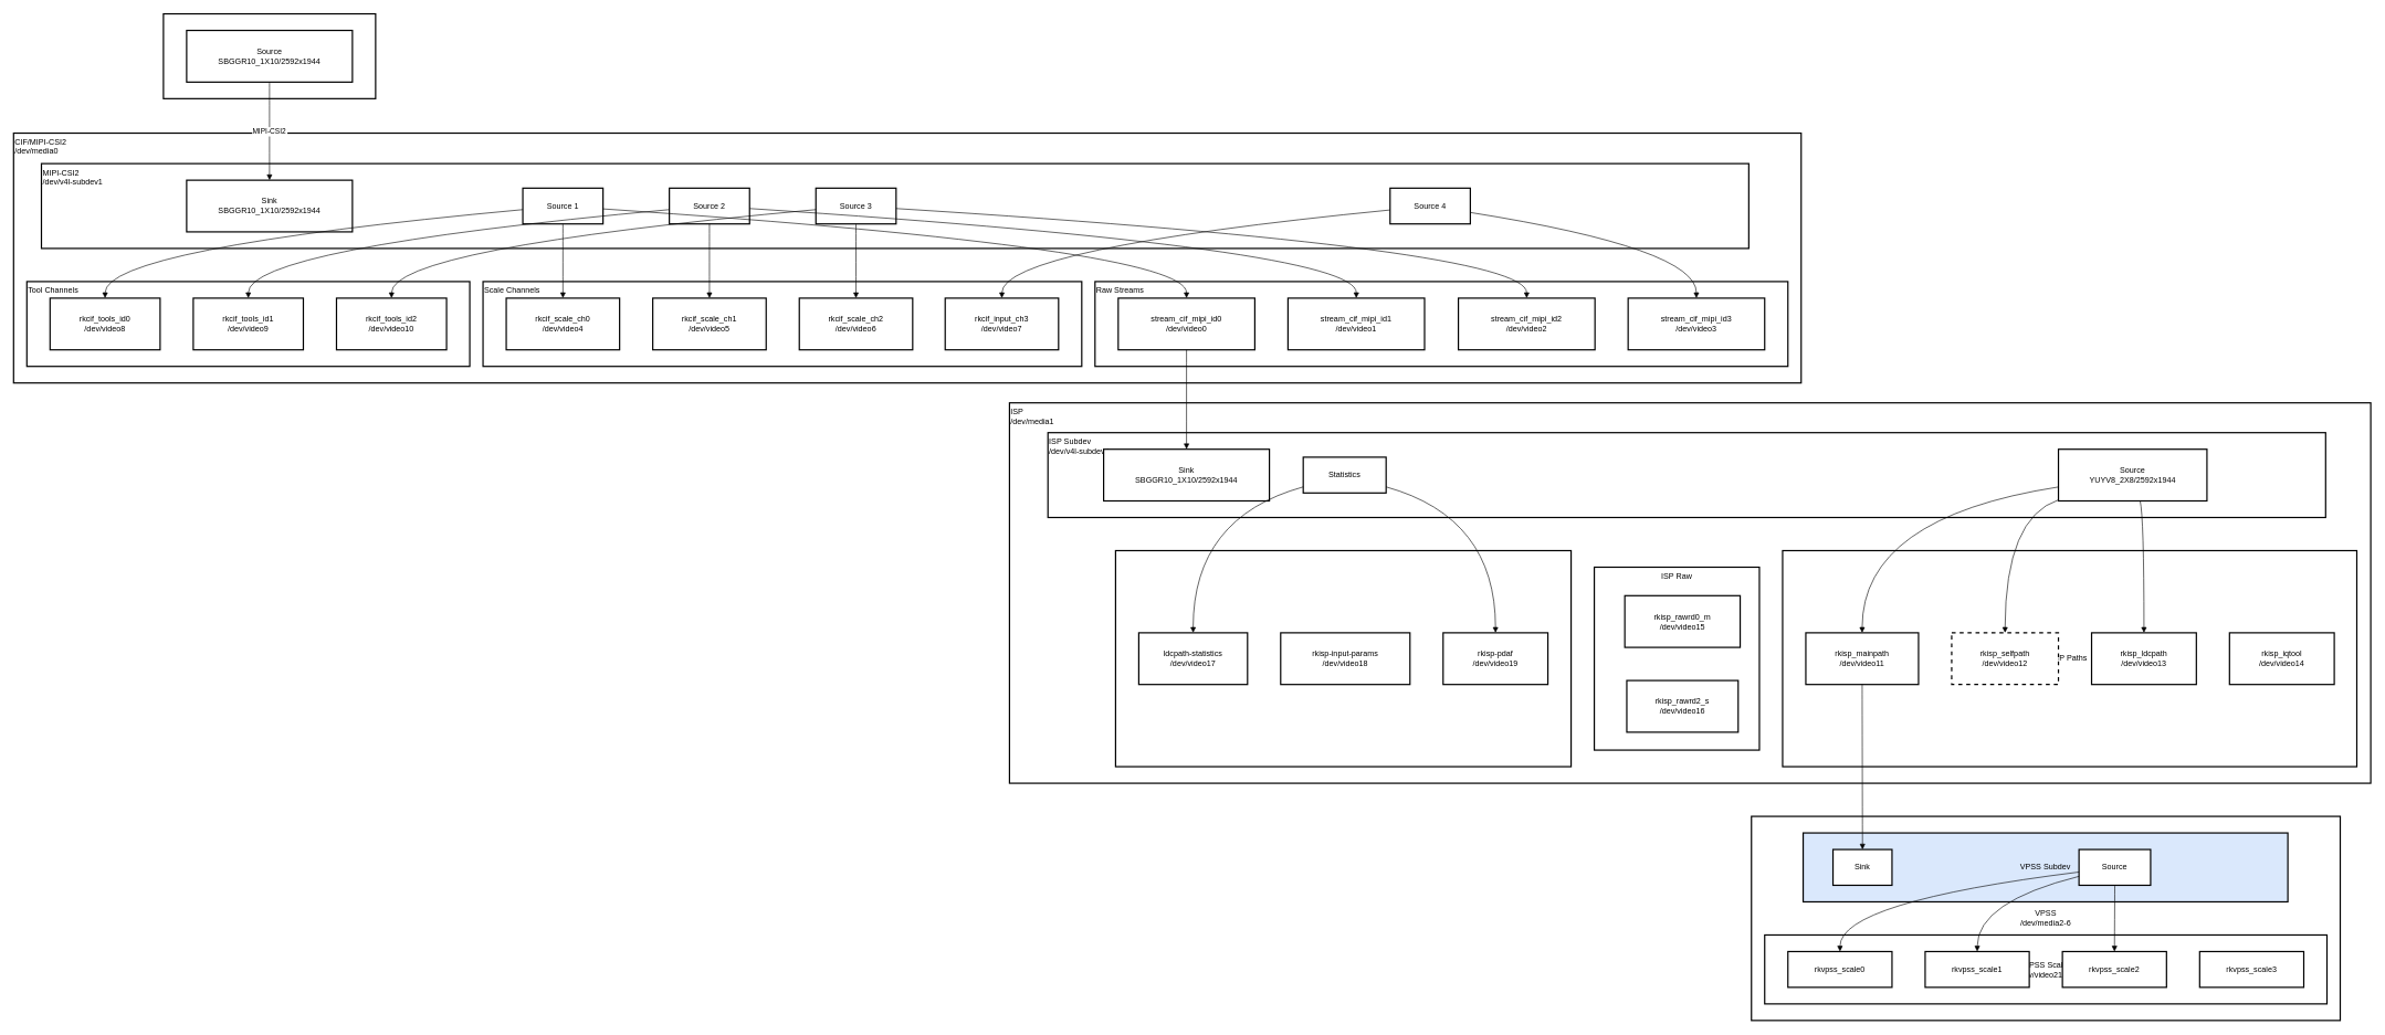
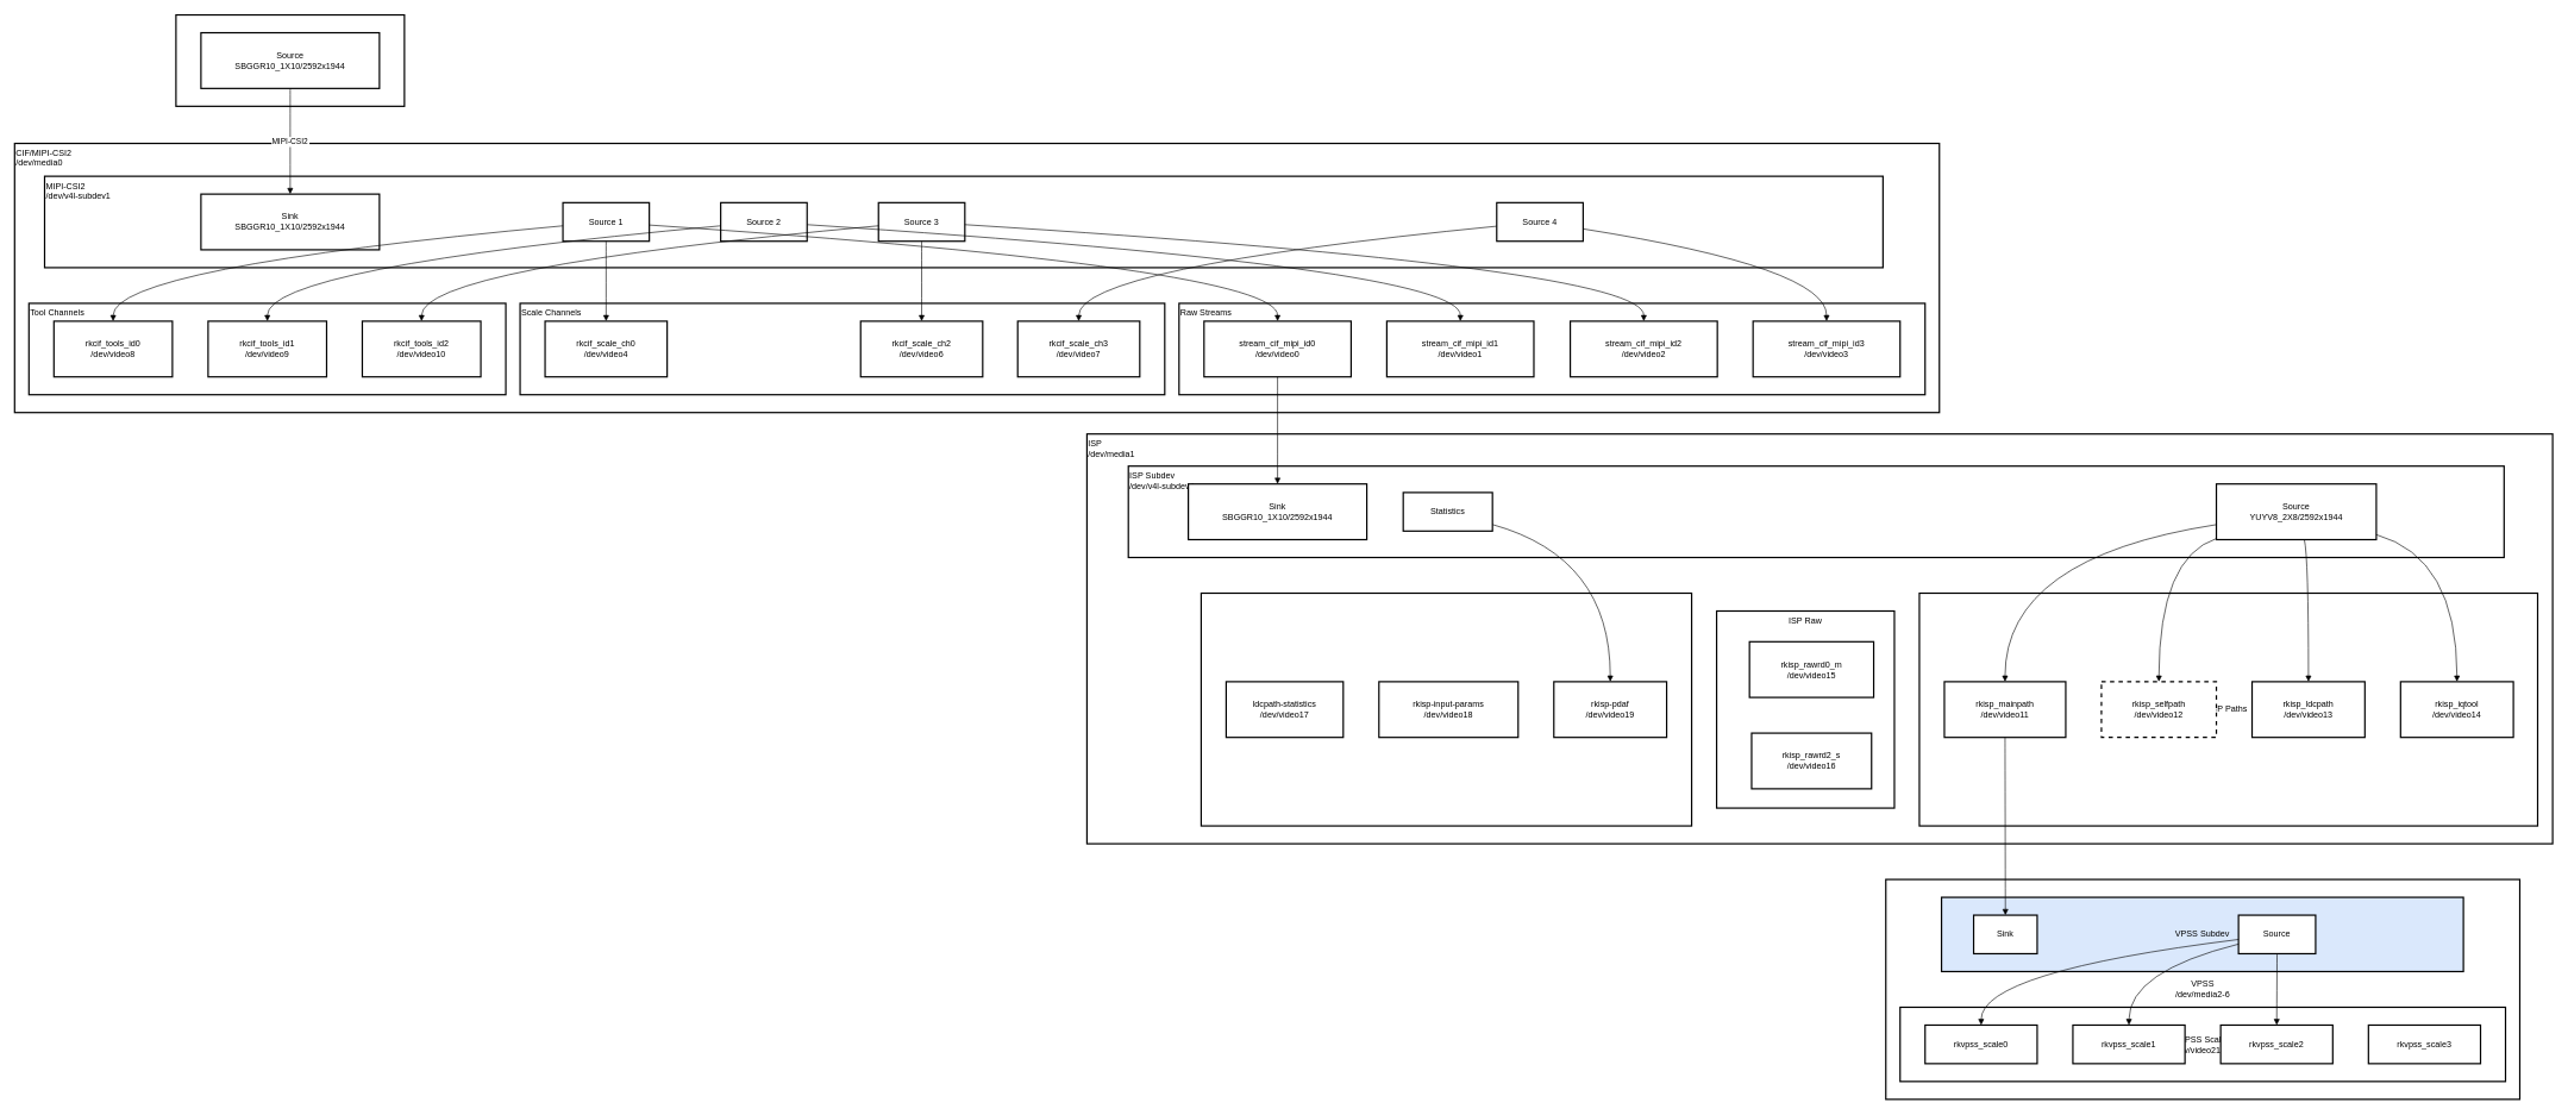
  <mxCell id="0" />
  <mxCell id="1" parent="0" />
  <mxCell id="2" value="VPSS&#10;/dev/media2-6" style="whiteSpace=wrap;strokeWidth=2;" parent="1" vertex="1"><mxGeometry x="2641" y="1231" width="888" height="308" as="geometry" /></mxCell>
  <mxCell id="3" value="VPSS Scale&#10;/dev/video21-40" style="whiteSpace=wrap;strokeWidth=2;" parent="1" vertex="1"><mxGeometry x="2661" y="1410" width="848" height="104" as="geometry" /></mxCell>
  <mxCell id="4" value="VPSS Subdev" style="whiteSpace=wrap;strokeWidth=2;fillColor=#dae8fc;" parent="1" vertex="1"><mxGeometry x="2719" y="1256" width="731" height="104" as="geometry" /></mxCell>
  <mxCell id="5" value="ISP&#10;/dev/media1" style="whiteSpace=wrap;strokeWidth=2;align=left;verticalAlign=top;" parent="1" vertex="1"><mxGeometry x="1522" y="607" width="2053" height="574" as="geometry" /></mxCell>
  <mxCell id="6" value="ISP Control" style="whiteSpace=wrap;strokeWidth=2;" parent="1" vertex="1"><mxGeometry x="1682" y="830" width="687" height="326" as="geometry" /></mxCell>
  <mxCell id="7" value="ISP Raw" style="whiteSpace=wrap;strokeWidth=2;verticalAlign=top;" parent="1" vertex="1"><mxGeometry x="2404" y="855" width="249" height="276" as="geometry" /></mxCell>
  <mxCell id="8" value="rkisp_rawrd0_m&#10;/dev/video15" style="whiteSpace=wrap;strokeWidth=2;" parent="7" vertex="1"><mxGeometry x="46" y="43" width="174" height="78" as="geometry" /></mxCell>
  <mxCell id="9" value="rkisp_rawrd2_s&#10;/dev/video16" style="whiteSpace=wrap;strokeWidth=2;" parent="7" vertex="1"><mxGeometry x="49" y="171" width="168" height="78" as="geometry" /></mxCell>
  <mxCell id="10" value="ISP Paths" style="whiteSpace=wrap;strokeWidth=2;" parent="1" vertex="1"><mxGeometry x="2688" y="830" width="866" height="326" as="geometry" /></mxCell>
  <mxCell id="11" value="ISP Subdev&#10;/dev/v4l-subdev4" style="whiteSpace=wrap;strokeWidth=2;align=left;verticalAlign=top;" parent="1" vertex="1"><mxGeometry x="1580" y="652" width="1927" height="128" as="geometry" /></mxCell>
  <mxCell id="12" value="CIF/MIPI-CSI2&#10;/dev/media0" style="whiteSpace=wrap;strokeWidth=2;align=left;verticalAlign=top;" parent="1" vertex="1"><mxGeometry x="20" y="200" width="2696" height="377" as="geometry" /></mxCell>
  <mxCell id="13" value="Tool Channels" style="whiteSpace=wrap;strokeWidth=2;align=left;verticalAlign=top;" parent="1" vertex="1"><mxGeometry x="40" y="424" width="668" height="128" as="geometry" /></mxCell>
  <mxCell id="14" value="Scale Channels" style="whiteSpace=wrap;strokeWidth=2;align=left;verticalAlign=top;" parent="1" vertex="1"><mxGeometry x="728" y="424" width="903" height="128" as="geometry" /></mxCell>
  <mxCell id="15" value="Raw Streams" style="whiteSpace=wrap;strokeWidth=2;align=left;verticalAlign=top;" parent="1" vertex="1"><mxGeometry x="1651" y="424" width="1045" height="128" as="geometry" /></mxCell>
  <mxCell id="16" value="MIPI-CSI2&#10;/dev/v4l-subdev1" style="whiteSpace=wrap;strokeWidth=2;align=left;verticalAlign=top;" parent="1" vertex="1"><mxGeometry x="62" y="246" width="2575" height="128" as="geometry" /></mxCell>
  <mxCell id="17" value="Sensor&#10;m01_b_og05b10&#10;/dev/v4l-subdev3" style="whiteSpace=wrap;strokeWidth=2;" parent="1" vertex="1"><mxGeometry x="246" y="20" width="320" height="128" as="geometry" /></mxCell>
  <mxCell id="18" value="Source&#10;SBGGR10_1X10/2592x1944" style="whiteSpace=wrap;strokeWidth=2;" parent="1" vertex="1"><mxGeometry x="281" y="45" width="250" height="78" as="geometry" /></mxCell>
  <mxCell id="19" value="Sink&#10;SBGGR10_1X10/2592x1944" style="whiteSpace=wrap;strokeWidth=2;" parent="1" vertex="1"><mxGeometry x="281" y="271" width="250" height="78" as="geometry" /></mxCell>
  <mxCell id="20" value="Source 1" style="whiteSpace=wrap;strokeWidth=2;" parent="1" vertex="1"><mxGeometry x="788" y="283" width="121" height="54" as="geometry" /></mxCell>
  <mxCell id="21" value="Source 2" style="whiteSpace=wrap;strokeWidth=2;" parent="1" vertex="1"><mxGeometry x="1009" y="283" width="121" height="54" as="geometry" /></mxCell>
  <mxCell id="22" value="Source 3" style="whiteSpace=wrap;strokeWidth=2;" parent="1" vertex="1"><mxGeometry x="1230" y="283" width="121" height="54" as="geometry" /></mxCell>
  <mxCell id="23" value="Source 4" style="whiteSpace=wrap;strokeWidth=2;" parent="1" vertex="1"><mxGeometry x="2096" y="283" width="121" height="54" as="geometry" /></mxCell>
  <mxCell id="24" value="stream_cif_mipi_id0&#10;/dev/video0" style="whiteSpace=wrap;strokeWidth=2;" parent="1" vertex="1"><mxGeometry x="1686" y="449" width="206" height="78" as="geometry" /></mxCell>
  <mxCell id="25" value="stream_cif_mipi_id1&#10;/dev/video1" style="whiteSpace=wrap;strokeWidth=2;" parent="1" vertex="1"><mxGeometry x="1942" y="449" width="206" height="78" as="geometry" /></mxCell>
  <mxCell id="26" value="stream_cif_mipi_id2&#10;/dev/video2" style="whiteSpace=wrap;strokeWidth=2;" parent="1" vertex="1"><mxGeometry x="2199" y="449" width="206" height="78" as="geometry" /></mxCell>
  <mxCell id="27" value="stream_cif_mipi_id3&#10;/dev/video3" style="whiteSpace=wrap;strokeWidth=2;" parent="1" vertex="1"><mxGeometry x="2455" y="449" width="206" height="78" as="geometry" /></mxCell>
  <mxCell id="28" value="rkcif_scale_ch0&#10;/dev/video4" style="whiteSpace=wrap;strokeWidth=2;" parent="1" vertex="1"><mxGeometry x="763" y="449" width="171" height="78" as="geometry" /></mxCell>
- <mxCell id="29" value="rkcif_scale_ch1&#10;/dev/video5" style="whiteSpace=wrap;strokeWidth=2;" parent="1" vertex="1"><mxGeometry x="984" y="449" width="171" height="78" as="geometry" /></mxCell>
  <mxCell id="30" value="rkcif_scale_ch2&#10;/dev/video6" style="whiteSpace=wrap;strokeWidth=2;" parent="1" vertex="1"><mxGeometry x="1205" y="449" width="171" height="78" as="geometry" /></mxCell>
- <mxCell id="31" value="rkcif_input_ch3&#10;/dev/video7" style="whiteSpace=wrap;strokeWidth=2;" parent="1" vertex="1"><mxGeometry x="1425" y="449" width="171" height="78" as="geometry" /></mxCell>
+ <mxCell id="31" value="rkcif_scale_ch3&#10;/dev/video7" style="whiteSpace=wrap;strokeWidth=2;" parent="1" vertex="1"><mxGeometry x="1425" y="449" width="171" height="78" as="geometry" /></mxCell>
  <mxCell id="32" value="rkcif_tools_id0&#10;/dev/video8" style="whiteSpace=wrap;strokeWidth=2;" parent="1" vertex="1"><mxGeometry x="75" y="449" width="166" height="78" as="geometry" /></mxCell>
  <mxCell id="33" value="rkcif_tools_id1&#10;/dev/video9" style="whiteSpace=wrap;strokeWidth=2;" parent="1" vertex="1"><mxGeometry x="291" y="449" width="166" height="78" as="geometry" /></mxCell>
  <mxCell id="34" value="rkcif_tools_id2&#10;/dev/video10" style="whiteSpace=wrap;strokeWidth=2;" parent="1" vertex="1"><mxGeometry x="507" y="449" width="166" height="78" as="geometry" /></mxCell>
  <mxCell id="35" value="Sink&#10;SBGGR10_1X10/2592x1944" style="whiteSpace=wrap;strokeWidth=2;" parent="1" vertex="1"><mxGeometry x="1664" y="677" width="250" height="78" as="geometry" /></mxCell>
  <mxCell id="36" value="Source&#10;YUYV8_2X8/2592x1944" style="whiteSpace=wrap;strokeWidth=2;" parent="1" vertex="1"><mxGeometry x="3104" y="677" width="224" height="78" as="geometry" /></mxCell>
  <mxCell id="37" value="Statistics" style="whiteSpace=wrap;strokeWidth=2;" parent="1" vertex="1"><mxGeometry x="1965" y="689" width="125" height="54" as="geometry" /></mxCell>
  <mxCell id="38" value="rkisp_mainpath&#10;/dev/video11" style="whiteSpace=wrap;strokeWidth=2;" parent="1" vertex="1"><mxGeometry x="2723" y="954" width="170" height="78" as="geometry" /></mxCell>
  <mxCell id="39" value="rkisp_selfpath&#10;/dev/video12" style="whiteSpace=wrap;strokeWidth=2;dashed=1;" parent="1" vertex="1"><mxGeometry x="2943" y="954" width="161" height="78" as="geometry" /></mxCell>
  <mxCell id="40" value="rkisp_ldcpath&#10;/dev/video13" style="whiteSpace=wrap;strokeWidth=2;" parent="1" vertex="1"><mxGeometry x="3154" y="954" width="158" height="78" as="geometry" /></mxCell>
  <mxCell id="41" value="rkisp_iqtool&#10;/dev/video14" style="whiteSpace=wrap;strokeWidth=2;" parent="1" vertex="1"><mxGeometry x="3362" y="954" width="158" height="78" as="geometry" /></mxCell>
  <mxCell id="42" value="ldcpath-statistics&#10;/dev/video17" style="whiteSpace=wrap;strokeWidth=2;" parent="1" vertex="1"><mxGeometry x="1717" y="954" width="164" height="78" as="geometry" /></mxCell>
  <mxCell id="43" value="rkisp-input-params&#10;/dev/video18" style="whiteSpace=wrap;strokeWidth=2;" parent="1" vertex="1"><mxGeometry x="1931" y="954" width="195" height="78" as="geometry" /></mxCell>
  <mxCell id="44" value="rkisp-pdaf&#10;/dev/video19" style="whiteSpace=wrap;strokeWidth=2;" parent="1" vertex="1"><mxGeometry x="2176" y="954" width="158" height="78" as="geometry" /></mxCell>
  <mxCell id="45" value="Sink" style="whiteSpace=wrap;strokeWidth=2;" parent="1" vertex="1"><mxGeometry x="2764" y="1281" width="89" height="54" as="geometry" /></mxCell>
  <mxCell id="46" value="Source" style="whiteSpace=wrap;strokeWidth=2;" parent="1" vertex="1"><mxGeometry x="3135" y="1281" width="108" height="54" as="geometry" /></mxCell>
  <mxCell id="47" value="rkvpss_scale0" style="whiteSpace=wrap;strokeWidth=2;" parent="1" vertex="1"><mxGeometry x="2696" y="1435" width="157" height="54" as="geometry" /></mxCell>
  <mxCell id="48" value="rkvpss_scale1" style="whiteSpace=wrap;strokeWidth=2;" parent="1" vertex="1"><mxGeometry x="2903" y="1435" width="157" height="54" as="geometry" /></mxCell>
  <mxCell id="49" value="rkvpss_scale2" style="whiteSpace=wrap;strokeWidth=2;" parent="1" vertex="1"><mxGeometry x="3110" y="1435" width="157" height="54" as="geometry" /></mxCell>
  <mxCell id="50" value="rkvpss_scale3" style="whiteSpace=wrap;strokeWidth=2;" parent="1" vertex="1"><mxGeometry x="3317" y="1435" width="157" height="54" as="geometry" /></mxCell>
  <mxCell id="51" value="MIPI-CSI2" style="curved=1;startArrow=none;endArrow=block;exitX=0.5;exitY=1;entryX=0.5;entryY=0;rounded=0;" parent="1" source="18" target="19" edge="1"><mxGeometry relative="1" as="geometry"><Array as="points" /></mxGeometry></mxCell>
  <mxCell id="52" value="" style="curved=1;startArrow=none;endArrow=block;exitX=1;exitY=0.58;entryX=0.5;entryY=0;rounded=0;" parent="1" source="20" target="24" edge="1"><mxGeometry relative="1" as="geometry"><Array as="points"><mxPoint x="1789" y="374" /></Array></mxGeometry></mxCell>
  <mxCell id="53" value="" style="curved=1;startArrow=none;endArrow=block;exitX=1;exitY=0.57;entryX=0.5;entryY=0;rounded=0;" parent="1" source="21" target="25" edge="1"><mxGeometry relative="1" as="geometry"><Array as="points"><mxPoint x="2046" y="374" /></Array></mxGeometry></mxCell>
  <mxCell id="54" value="" style="curved=1;startArrow=none;endArrow=block;exitX=1;exitY=0.57;entryX=0.5;entryY=0;rounded=0;" parent="1" source="22" target="26" edge="1"><mxGeometry relative="1" as="geometry"><Array as="points"><mxPoint x="2302" y="374" /></Array></mxGeometry></mxCell>
  <mxCell id="55" value="" style="curved=1;startArrow=none;endArrow=block;exitX=1;exitY=0.68;entryX=0.5;entryY=0;rounded=0;" parent="1" source="23" target="27" edge="1"><mxGeometry relative="1" as="geometry"><Array as="points"><mxPoint x="2558" y="374" /></Array></mxGeometry></mxCell>
  <mxCell id="56" value="" style="curved=1;startArrow=none;endArrow=block;exitX=0.5;exitY=1;entryX=0.5;entryY=0;rounded=0;" parent="1" source="20" target="28" edge="1"><mxGeometry relative="1" as="geometry"><Array as="points" /></mxGeometry></mxCell>
- <mxCell id="57" value="" style="curved=1;startArrow=none;endArrow=block;exitX=0.5;exitY=1;entryX=0.5;entryY=0;rounded=0;" parent="1" source="21" target="29" edge="1"><mxGeometry relative="1" as="geometry"><Array as="points" /></mxGeometry></mxCell>
  <mxCell id="58" value="" style="curved=1;startArrow=none;endArrow=block;exitX=0.5;exitY=1;entryX=0.5;entryY=0;rounded=0;" parent="1" source="22" target="30" edge="1"><mxGeometry relative="1" as="geometry"><Array as="points" /></mxGeometry></mxCell>
  <mxCell id="59" value="" style="curved=1;startArrow=none;endArrow=block;exitX=0;exitY=0.61;entryX=0.5;entryY=0;rounded=0;" parent="1" source="23" target="31" edge="1"><mxGeometry relative="1" as="geometry"><Array as="points"><mxPoint x="1511" y="374" /></Array></mxGeometry></mxCell>
  <mxCell id="60" value="" style="curved=1;startArrow=none;endArrow=block;exitX=0;exitY=0.6;entryX=0.5;entryY=0;rounded=0;" parent="1" source="20" target="32" edge="1"><mxGeometry relative="1" as="geometry"><Array as="points"><mxPoint x="158" y="374" /></Array></mxGeometry></mxCell>
  <mxCell id="61" value="" style="curved=1;startArrow=none;endArrow=block;exitX=0;exitY=0.6;entryX=0.5;entryY=0;rounded=0;" parent="1" source="21" target="33" edge="1"><mxGeometry relative="1" as="geometry"><Array as="points"><mxPoint x="374" y="374" /></Array></mxGeometry></mxCell>
  <mxCell id="62" value="" style="curved=1;startArrow=none;endArrow=block;exitX=0;exitY=0.6;entryX=0.5;entryY=0;rounded=0;" parent="1" source="22" target="34" edge="1"><mxGeometry relative="1" as="geometry"><Array as="points"><mxPoint x="590" y="374" /></Array></mxGeometry></mxCell>
  <mxCell id="63" value="" style="curved=1;startArrow=none;endArrow=block;exitX=0.5;exitY=1;entryX=0.5;entryY=0;rounded=0;" parent="1" source="24" target="35" edge="1"><mxGeometry relative="1" as="geometry"><Array as="points" /></mxGeometry></mxCell>
  <mxCell id="64" value="" style="curved=1;startArrow=none;endArrow=block;exitX=0;exitY=0.73;entryX=0.5;entryY=0;rounded=0;" parent="1" source="36" target="38" edge="1"><mxGeometry relative="1" as="geometry"><Array as="points"><mxPoint x="2808" y="780" /></Array></mxGeometry></mxCell>
  <mxCell id="65" value="" style="curved=1;startArrow=none;endArrow=block;exitX=0;exitY=0.98;entryX=0.5;entryY=0;rounded=0;" parent="1" source="36" target="39" edge="1"><mxGeometry relative="1" as="geometry"><Array as="points"><mxPoint x="3024" y="780" /></Array></mxGeometry></mxCell>
  <mxCell id="66" value="" style="curved=1;startArrow=none;endArrow=block;exitX=0.55;exitY=1;entryX=0.5;entryY=0;rounded=0;" parent="1" source="36" target="40" edge="1"><mxGeometry relative="1" as="geometry"><Array as="points"><mxPoint x="3233" y="780" /></Array></mxGeometry></mxCell>
- <mxCell id="68" value="" style="curved=1;startArrow=none;endArrow=block;exitX=0;exitY=0.83;entryX=0.5;entryY=0;rounded=0;" parent="1" source="37" target="42" edge="1"><mxGeometry relative="1" as="geometry"><Array as="points"><mxPoint x="1799" y="780" /></Array></mxGeometry></mxCell>
+ <mxCell id="67" value="" style="curved=1;startArrow=none;endArrow=block;exitX=1;exitY=0.91;entryX=0.5;entryY=0;rounded=0;" parent="1" source="36" target="41" edge="1"><mxGeometry relative="1" as="geometry"><Array as="points"><mxPoint x="3441" y="780" /></Array></mxGeometry></mxCell>
  <mxCell id="69" value="" style="curved=1;startArrow=none;endArrow=block;exitX=1;exitY=0.83;entryX=0.5;entryY=0;rounded=0;" parent="1" source="37" target="44" edge="1"><mxGeometry relative="1" as="geometry"><Array as="points"><mxPoint x="2255" y="780" /></Array></mxGeometry></mxCell>
  <mxCell id="70" value="" style="curved=1;startArrow=none;endArrow=block;exitX=0.5;exitY=1;entryX=0.5;entryY=0;rounded=0;" parent="1" source="38" target="45" edge="1"><mxGeometry relative="1" as="geometry"><Array as="points" /></mxGeometry></mxCell>
  <mxCell id="71" value="" style="curved=1;startArrow=none;endArrow=block;exitX=0;exitY=0.63;entryX=0.5;entryY=0;rounded=0;" parent="1" source="46" target="47" edge="1"><mxGeometry relative="1" as="geometry"><Array as="points"><mxPoint x="2775" y="1360" /></Array></mxGeometry></mxCell>
  <mxCell id="72" value="" style="curved=1;startArrow=none;endArrow=block;exitX=0;exitY=0.75;entryX=0.5;entryY=0;rounded=0;" parent="1" source="46" target="48" edge="1"><mxGeometry relative="1" as="geometry"><Array as="points"><mxPoint x="2982" y="1360" /></Array></mxGeometry></mxCell>
  <mxCell id="73" value="" style="curved=1;startArrow=none;endArrow=block;exitX=0.5;exitY=1;entryX=0.5;entryY=0;rounded=0;" parent="1" source="46" target="49" edge="1"><mxGeometry relative="1" as="geometry"><Array as="points" /></mxGeometry></mxCell>
